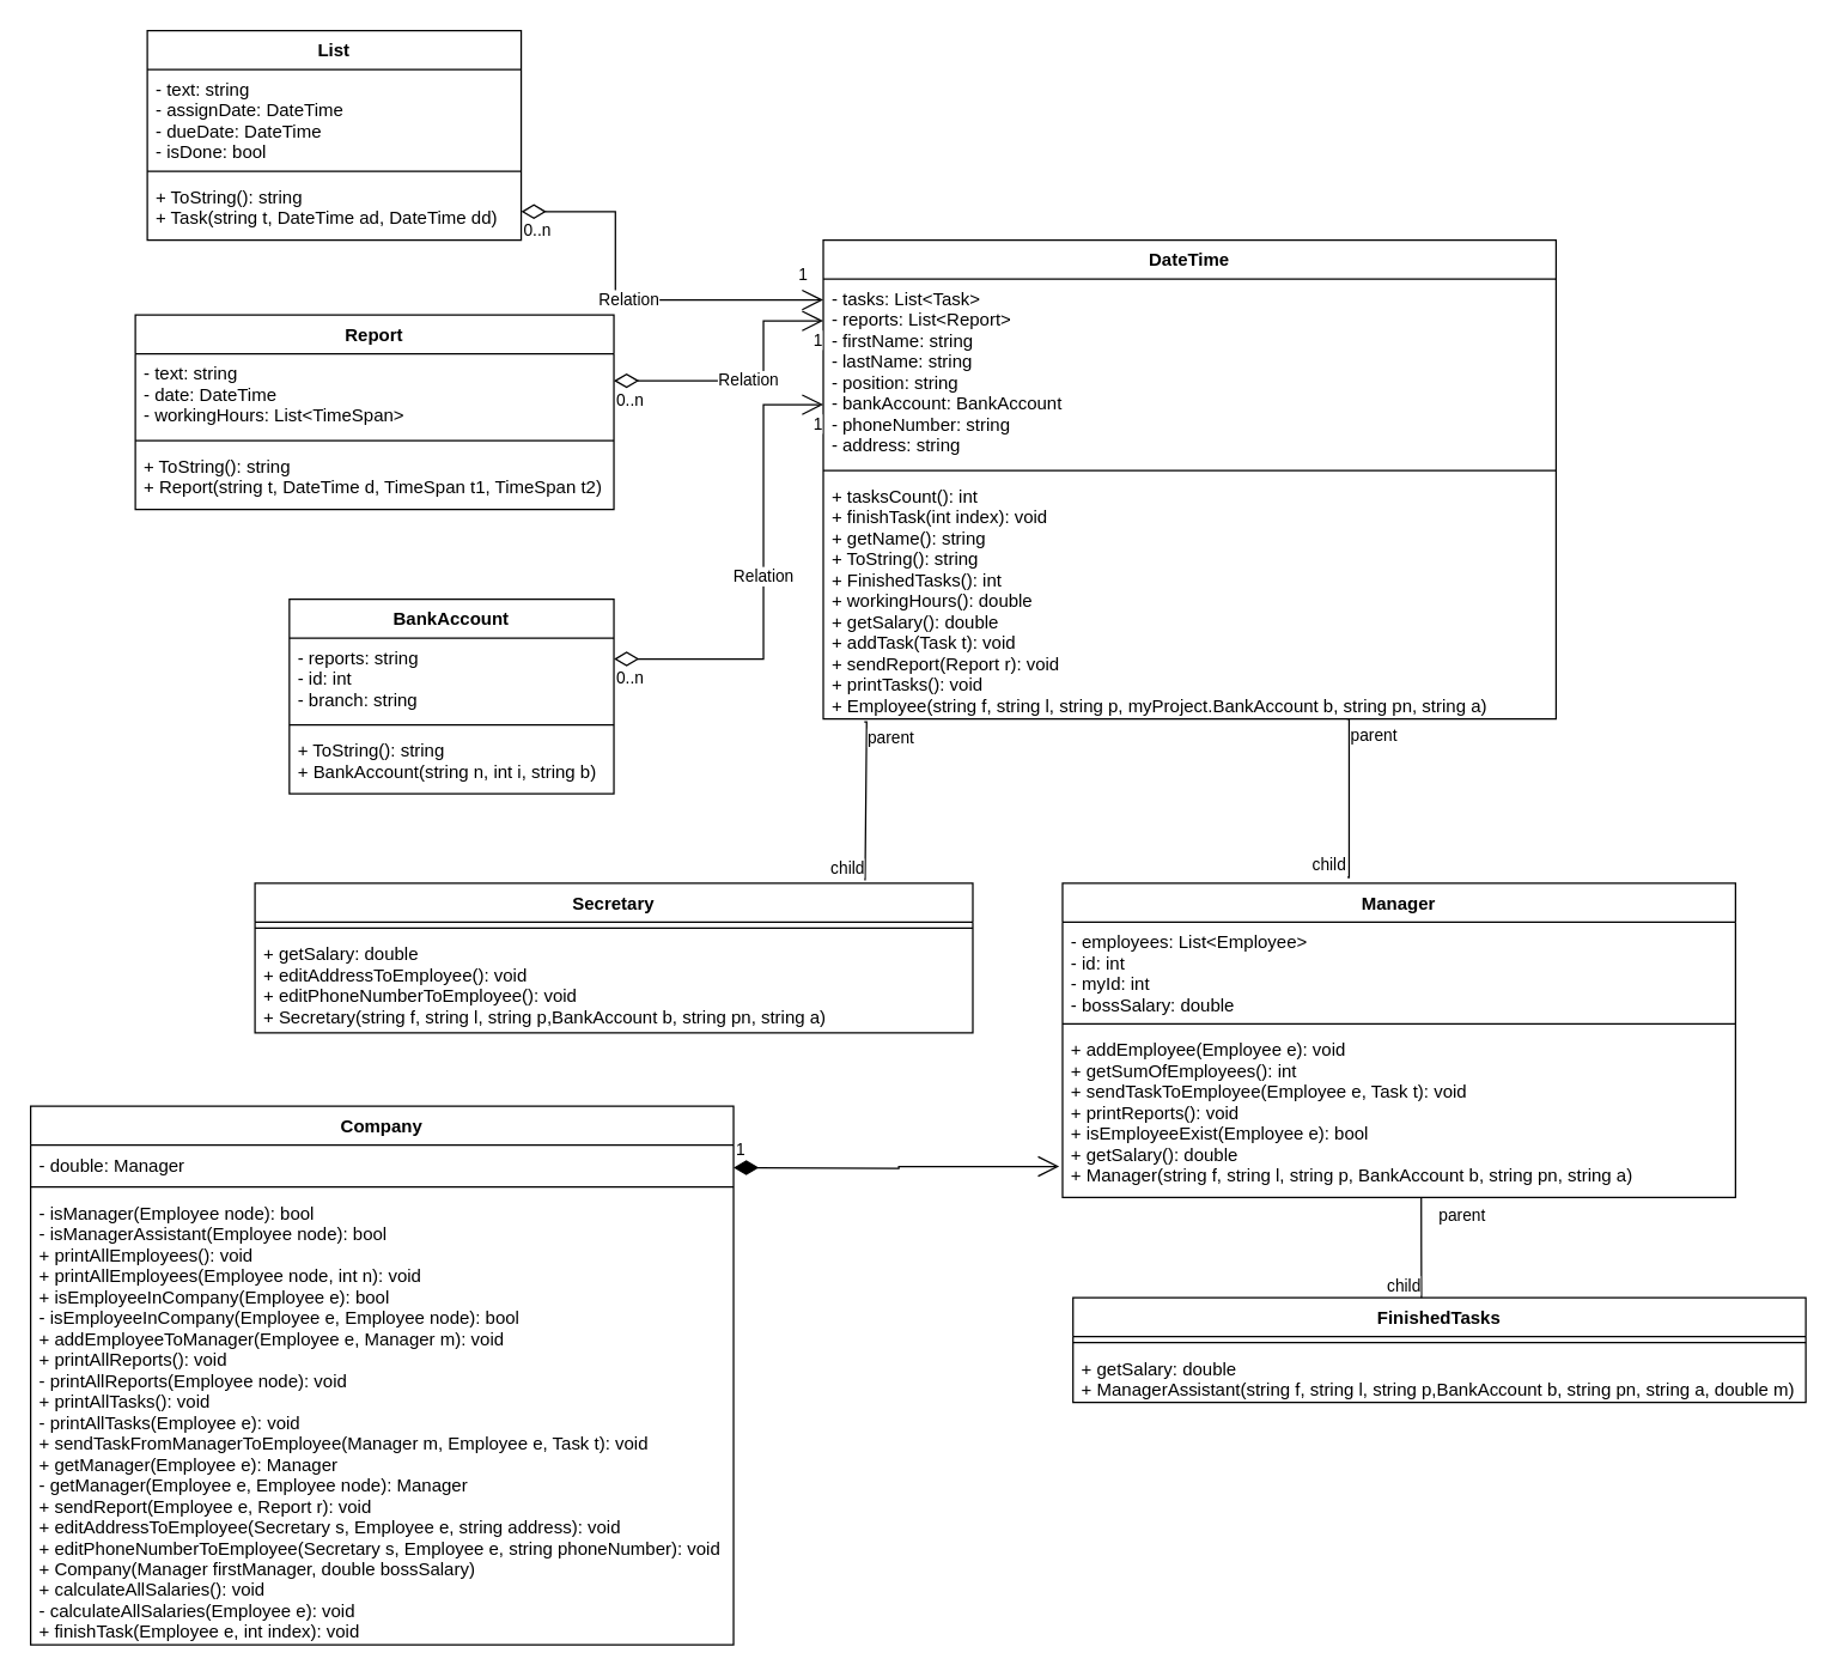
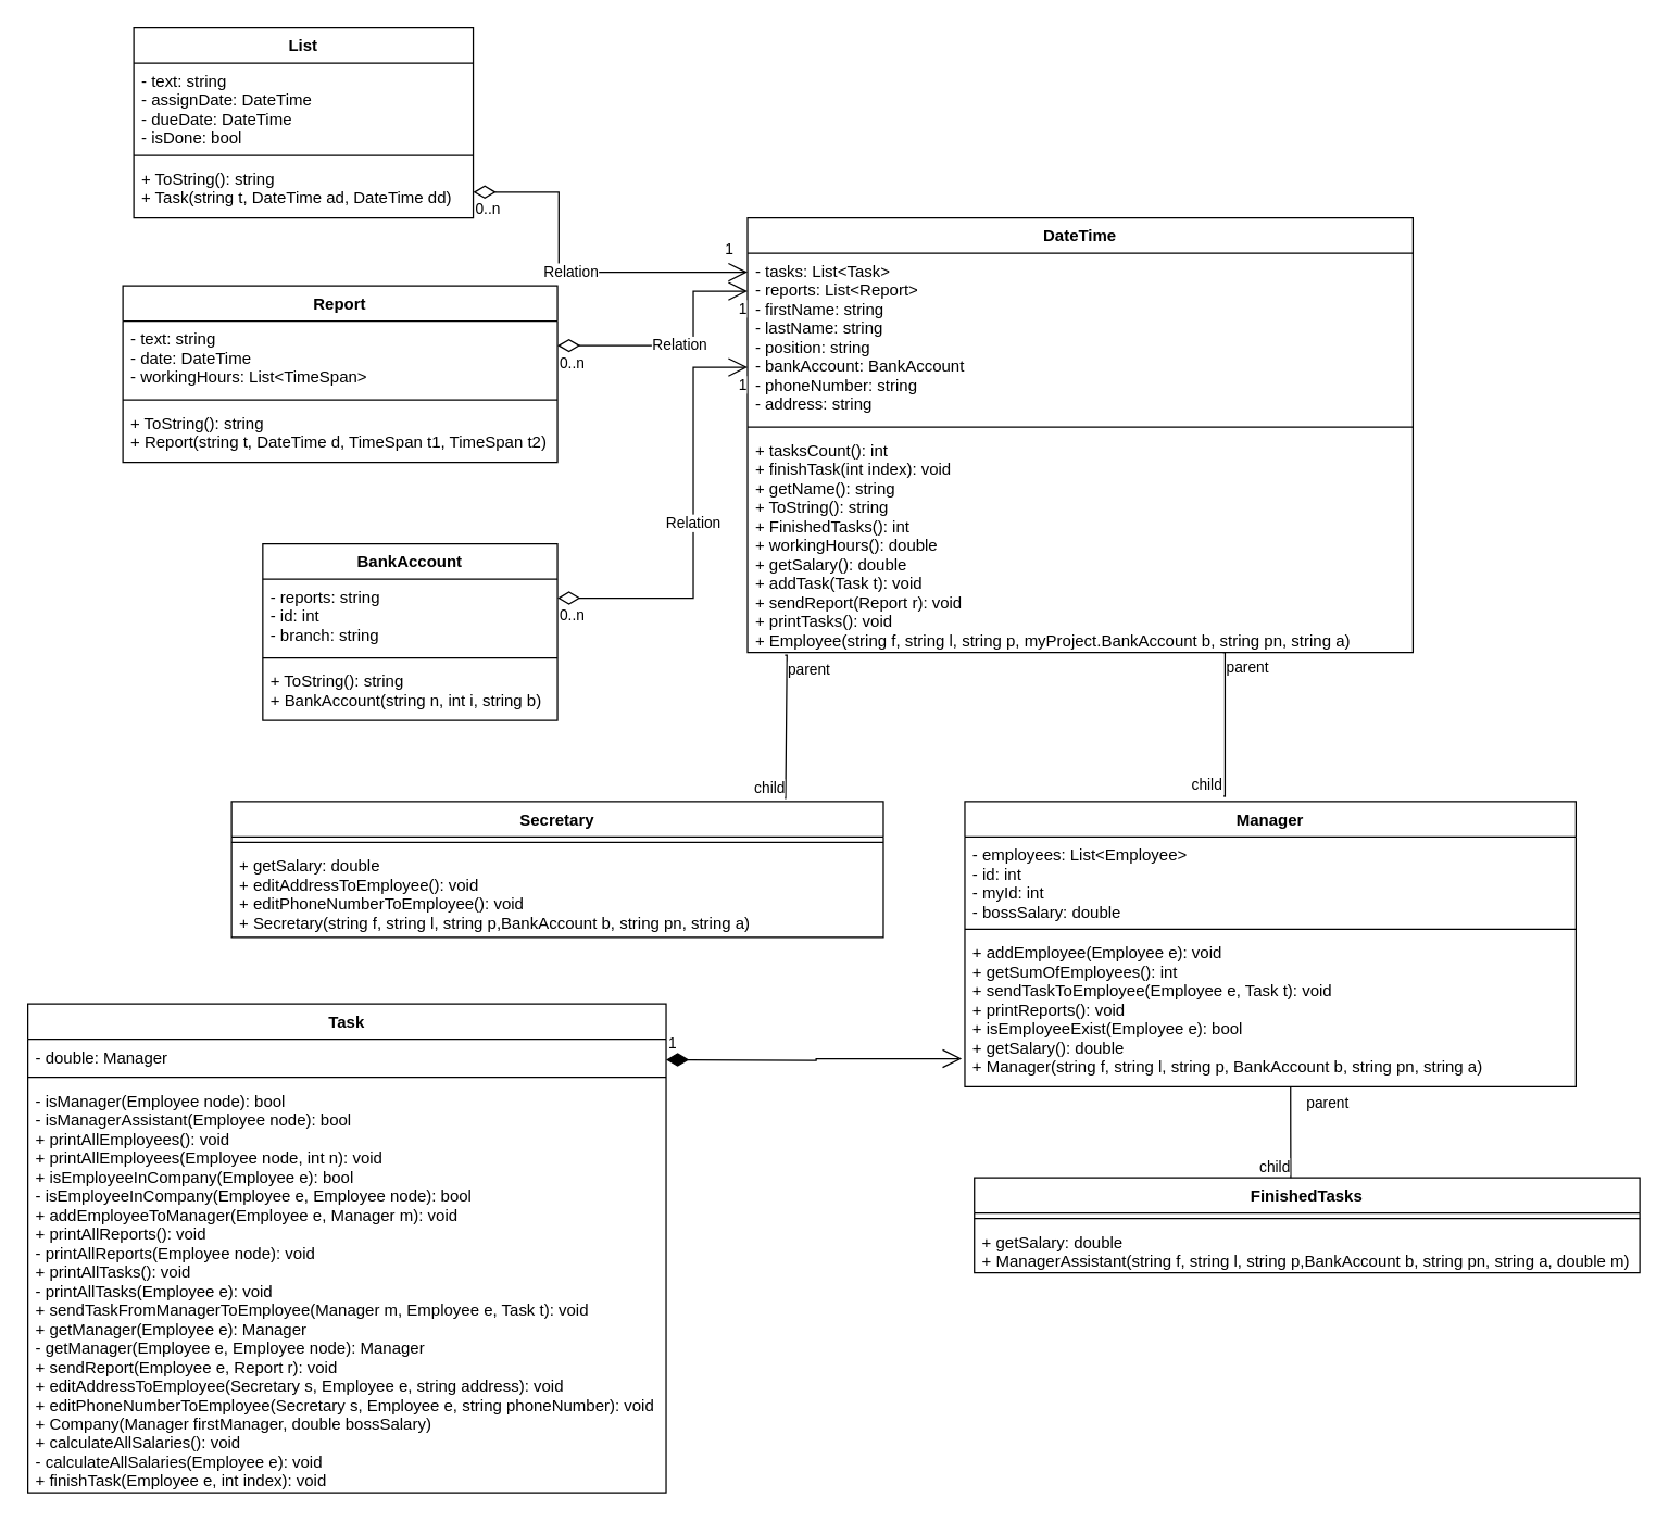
  <mxCell id="0" />
  <mxCell id="1" parent="0" />
  <mxCell id="2" value="Secretary" style="swimlane;fontStyle=1;align=center;verticalAlign=top;childLayout=stackLayout;horizontal=1;startSize=26;horizontalStack=0;resizeParent=1;resizeParentMax=0;resizeLast=0;collapsible=1;marginBottom=0;" vertex="1" parent="1"><mxGeometry x="170" y="590" width="480" height="100" as="geometry"><mxRectangle x="230" y="100" width="100" height="30" as="alternateBounds" /></mxGeometry></mxCell>
  <mxCell id="3" value="" style="line;strokeWidth=1;fillColor=none;align=left;verticalAlign=middle;spacingTop=-1;spacingLeft=3;spacingRight=3;rotatable=0;labelPosition=right;points=[];portConstraint=eastwest;strokeColor=inherit;" vertex="1" parent="2"><mxGeometry y="26" width="480" height="8" as="geometry" /></mxCell>
  <mxCell id="4" value="+ getSalary: double&#10;+ editAddressToEmployee(): void&#10;+ editPhoneNumberToEmployee(): void&#10;+ Secretary(string f, string l, string p,BankAccount b, string pn, string a)" style="text;strokeColor=none;fillColor=none;align=left;verticalAlign=top;spacingLeft=4;spacingRight=4;overflow=hidden;rotatable=0;points=[[0,0.5],[1,0.5]];portConstraint=eastwest;" vertex="1" parent="2"><mxGeometry y="34" width="480" height="66" as="geometry" /></mxCell>
- <mxCell id="5" value="Company" style="swimlane;fontStyle=1;align=center;verticalAlign=top;childLayout=stackLayout;horizontal=1;startSize=26;horizontalStack=0;resizeParent=1;resizeParentMax=0;resizeLast=0;collapsible=1;marginBottom=0;" vertex="1" parent="1"><mxGeometry x="20" y="739" width="470" height="360" as="geometry" /></mxCell>
+ <mxCell id="5" value="Task" style="swimlane;fontStyle=1;align=center;verticalAlign=top;childLayout=stackLayout;horizontal=1;startSize=26;horizontalStack=0;resizeParent=1;resizeParentMax=0;resizeLast=0;collapsible=1;marginBottom=0;" vertex="1" parent="1"><mxGeometry x="20" y="739" width="470" height="360" as="geometry" /></mxCell>
  <mxCell id="6" value="- double: Manager" style="text;strokeColor=none;fillColor=none;align=left;verticalAlign=top;spacingLeft=4;spacingRight=4;overflow=hidden;rotatable=0;points=[[0,0.5],[1,0.5]];portConstraint=eastwest;" vertex="1" parent="5"><mxGeometry y="26" width="470" height="24" as="geometry" /></mxCell>
  <mxCell id="7" value="" style="line;strokeWidth=1;fillColor=none;align=left;verticalAlign=middle;spacingTop=-1;spacingLeft=3;spacingRight=3;rotatable=0;labelPosition=right;points=[];portConstraint=eastwest;strokeColor=inherit;" vertex="1" parent="5"><mxGeometry y="50" width="470" height="8" as="geometry" /></mxCell>
  <mxCell id="8" value="- isManager(Employee node): bool&#10;- isManagerAssistant(Employee node): bool&#10;+ printAllEmployees(): void&#10;+ printAllEmployees(Employee node, int n): void&#10;+ isEmployeeInCompany(Employee e): bool&#10;- isEmployeeInCompany(Employee e, Employee node): bool&#10;+ addEmployeeToManager(Employee e, Manager m): void&#10;+ printAllReports(): void&#10;- printAllReports(Employee node): void&#10;+ printAllTasks(): void&#10;- printAllTasks(Employee e): void&#10;+ sendTaskFromManagerToEmployee(Manager m, Employee e, Task t): void&#10;+ getManager(Employee e): Manager&#10;- getManager(Employee e, Employee node): Manager&#10;+ sendReport(Employee e, Report r): void&#10;+ editAddressToEmployee(Secretary s, Employee e, string address): void&#10;+ editPhoneNumberToEmployee(Secretary s, Employee e, string phoneNumber): void&#10;+ Company(Manager firstManager, double bossSalary)&#10;+ calculateAllSalaries(): void&#10;- calculateAllSalaries(Employee e): void&#10;+ finishTask(Employee e, int index): void" style="text;strokeColor=none;fillColor=none;align=left;verticalAlign=top;spacingLeft=4;spacingRight=4;overflow=hidden;rotatable=0;points=[[0,0.5],[1,0.5]];portConstraint=eastwest;" vertex="1" parent="5"><mxGeometry y="58" width="470" height="302" as="geometry" /></mxCell>
  <mxCell id="9" value="FinishedTasks" style="swimlane;fontStyle=1;align=center;verticalAlign=top;childLayout=stackLayout;horizontal=1;startSize=26;horizontalStack=0;resizeParent=1;resizeParentMax=0;resizeLast=0;collapsible=1;marginBottom=0;" vertex="1" parent="1"><mxGeometry x="717" y="867" width="490" height="70" as="geometry"><mxRectangle x="230" y="100" width="100" height="30" as="alternateBounds" /></mxGeometry></mxCell>
  <mxCell id="10" value="" style="line;strokeWidth=1;fillColor=none;align=left;verticalAlign=middle;spacingTop=-1;spacingLeft=3;spacingRight=3;rotatable=0;labelPosition=right;points=[];portConstraint=eastwest;strokeColor=inherit;" vertex="1" parent="9"><mxGeometry y="26" width="490" height="8" as="geometry" /></mxCell>
  <mxCell id="11" value="+ getSalary: double&#10;+ ManagerAssistant(string f, string l, string p,BankAccount b, string pn, string a, double m)" style="text;strokeColor=none;fillColor=none;align=left;verticalAlign=top;spacingLeft=4;spacingRight=4;overflow=hidden;rotatable=0;points=[[0,0.5],[1,0.5]];portConstraint=eastwest;" vertex="1" parent="9"><mxGeometry y="34" width="490" height="36" as="geometry" /></mxCell>
  <mxCell id="12" value="Manager" style="swimlane;fontStyle=1;align=center;verticalAlign=top;childLayout=stackLayout;horizontal=1;startSize=26;horizontalStack=0;resizeParent=1;resizeParentMax=0;resizeLast=0;collapsible=1;marginBottom=0;" vertex="1" parent="1"><mxGeometry x="710" y="590" width="450" height="210" as="geometry" /></mxCell>
  <mxCell id="13" value="- employees: List&lt;Employee&gt;&#10;- id: int&#10;- myId: int&#10;- bossSalary: double" style="text;strokeColor=none;fillColor=none;align=left;verticalAlign=top;spacingLeft=4;spacingRight=4;overflow=hidden;rotatable=0;points=[[0,0.5],[1,0.5]];portConstraint=eastwest;" vertex="1" parent="12"><mxGeometry y="26" width="450" height="64" as="geometry" /></mxCell>
  <mxCell id="14" value="" style="line;strokeWidth=1;fillColor=none;align=left;verticalAlign=middle;spacingTop=-1;spacingLeft=3;spacingRight=3;rotatable=0;labelPosition=right;points=[];portConstraint=eastwest;strokeColor=inherit;" vertex="1" parent="12"><mxGeometry y="90" width="450" height="8" as="geometry" /></mxCell>
  <mxCell id="15" value="+ addEmployee(Employee e): void&#10;+ getSumOfEmployees(): int&#10;+ sendTaskToEmployee(Employee e, Task t): void&#10;+ printReports(): void&#10;+ isEmployeeExist(Employee e): bool&#10;+ getSalary(): double&#10;+ Manager(string f, string l, string p, BankAccount b, string pn, string a)" style="text;strokeColor=none;fillColor=none;align=left;verticalAlign=top;spacingLeft=4;spacingRight=4;overflow=hidden;rotatable=0;points=[[0,0.5],[1,0.5]];portConstraint=eastwest;" vertex="1" parent="12"><mxGeometry y="98" width="450" height="112" as="geometry" /></mxCell>
  <mxCell id="16" value="BankAccount" style="swimlane;fontStyle=1;align=center;verticalAlign=top;childLayout=stackLayout;horizontal=1;startSize=26;horizontalStack=0;resizeParent=1;resizeParentMax=0;resizeLast=0;collapsible=1;marginBottom=0;" vertex="1" parent="1"><mxGeometry x="193" y="400" width="217" height="130" as="geometry" /></mxCell>
  <mxCell id="17" value="- reports: string&#10;- id: int&#10;- branch: string" style="text;strokeColor=none;fillColor=none;align=left;verticalAlign=top;spacingLeft=4;spacingRight=4;overflow=hidden;rotatable=0;points=[[0,0.5],[1,0.5]];portConstraint=eastwest;" vertex="1" parent="16"><mxGeometry y="26" width="217" height="54" as="geometry" /></mxCell>
  <mxCell id="18" value="" style="line;strokeWidth=1;fillColor=none;align=left;verticalAlign=middle;spacingTop=-1;spacingLeft=3;spacingRight=3;rotatable=0;labelPosition=right;points=[];portConstraint=eastwest;strokeColor=inherit;" vertex="1" parent="16"><mxGeometry y="80" width="217" height="8" as="geometry" /></mxCell>
  <mxCell id="19" value="+ ToString(): string&#10;+ BankAccount(string n, int i, string b)" style="text;strokeColor=none;fillColor=none;align=left;verticalAlign=top;spacingLeft=4;spacingRight=4;overflow=hidden;rotatable=0;points=[[0,0.5],[1,0.5]];portConstraint=eastwest;" vertex="1" parent="16"><mxGeometry y="88" width="217" height="42" as="geometry" /></mxCell>
  <mxCell id="20" value="Report" style="swimlane;fontStyle=1;align=center;verticalAlign=top;childLayout=stackLayout;horizontal=1;startSize=26;horizontalStack=0;resizeParent=1;resizeParentMax=0;resizeLast=0;collapsible=1;marginBottom=0;" vertex="1" parent="1"><mxGeometry x="90" y="210" width="320" height="130" as="geometry" /></mxCell>
  <mxCell id="21" value="- text: string&#10;- date: DateTime&#10;- workingHours: List&lt;TimeSpan&gt;" style="text;strokeColor=none;fillColor=none;align=left;verticalAlign=top;spacingLeft=4;spacingRight=4;overflow=hidden;rotatable=0;points=[[0,0.5],[1,0.5]];portConstraint=eastwest;" vertex="1" parent="20"><mxGeometry y="26" width="320" height="54" as="geometry" /></mxCell>
  <mxCell id="22" value="" style="line;strokeWidth=1;fillColor=none;align=left;verticalAlign=middle;spacingTop=-1;spacingLeft=3;spacingRight=3;rotatable=0;labelPosition=right;points=[];portConstraint=eastwest;strokeColor=inherit;" vertex="1" parent="20"><mxGeometry y="80" width="320" height="8" as="geometry" /></mxCell>
  <mxCell id="23" value="+ ToString(): string&#10;+ Report(string t, DateTime d, TimeSpan t1, TimeSpan t2)" style="text;strokeColor=none;fillColor=none;align=left;verticalAlign=top;spacingLeft=4;spacingRight=4;overflow=hidden;rotatable=0;points=[[0,0.5],[1,0.5]];portConstraint=eastwest;" vertex="1" parent="20"><mxGeometry y="88" width="320" height="42" as="geometry" /></mxCell>
  <mxCell id="24" value="List" style="swimlane;fontStyle=1;align=center;verticalAlign=top;childLayout=stackLayout;horizontal=1;startSize=26;horizontalStack=0;resizeParent=1;resizeParentMax=0;resizeLast=0;collapsible=1;marginBottom=0;" vertex="1" parent="1"><mxGeometry x="98" y="20" width="250" height="140" as="geometry" /></mxCell>
  <mxCell id="25" value="- text: string&#10;- assignDate: DateTime&#10;- dueDate: DateTime&#10;- isDone: bool" style="text;strokeColor=none;fillColor=none;align=left;verticalAlign=top;spacingLeft=4;spacingRight=4;overflow=hidden;rotatable=0;points=[[0,0.5],[1,0.5]];portConstraint=eastwest;" vertex="1" parent="24"><mxGeometry y="26" width="250" height="64" as="geometry" /></mxCell>
  <mxCell id="26" value="" style="line;strokeWidth=1;fillColor=none;align=left;verticalAlign=middle;spacingTop=-1;spacingLeft=3;spacingRight=3;rotatable=0;labelPosition=right;points=[];portConstraint=eastwest;strokeColor=inherit;" vertex="1" parent="24"><mxGeometry y="90" width="250" height="8" as="geometry" /></mxCell>
  <mxCell id="27" value="+ ToString(): string&#10;+ Task(string t, DateTime ad, DateTime dd)" style="text;strokeColor=none;fillColor=none;align=left;verticalAlign=top;spacingLeft=4;spacingRight=4;overflow=hidden;rotatable=0;points=[[0,0.5],[1,0.5]];portConstraint=eastwest;" vertex="1" parent="24"><mxGeometry y="98" width="250" height="42" as="geometry" /></mxCell>
  <mxCell id="28" value="DateTime" style="swimlane;fontStyle=1;align=center;verticalAlign=top;childLayout=stackLayout;horizontal=1;startSize=26;horizontalStack=0;resizeParent=1;resizeParentMax=0;resizeLast=0;collapsible=1;marginBottom=0;" vertex="1" parent="1"><mxGeometry x="550" y="160" width="490" height="320" as="geometry" /></mxCell>
  <mxCell id="29" value="- tasks: List&lt;Task&gt;&#10;- reports: List&lt;Report&gt;&#10;- firstName: string&#10;- lastName: string&#10;- position: string&#10;- bankAccount: BankAccount&#10;- phoneNumber: string&#10;- address: string" style="text;strokeColor=none;fillColor=none;align=left;verticalAlign=top;spacingLeft=4;spacingRight=4;overflow=hidden;rotatable=0;points=[[0,0.5],[1,0.5]];portConstraint=eastwest;" vertex="1" parent="28"><mxGeometry y="26" width="490" height="124" as="geometry" /></mxCell>
  <mxCell id="30" value="" style="line;strokeWidth=1;fillColor=none;align=left;verticalAlign=middle;spacingTop=-1;spacingLeft=3;spacingRight=3;rotatable=0;labelPosition=right;points=[];portConstraint=eastwest;strokeColor=inherit;" vertex="1" parent="28"><mxGeometry y="150" width="490" height="8" as="geometry" /></mxCell>
  <mxCell id="31" value="+ tasksCount(): int&#10;+ finishTask(int index): void&#10;+ getName(): string&#10;+ ToString(): string&#10;+ FinishedTasks(): int&#10;+ workingHours(): double&#10;+ getSalary(): double&#10;+ addTask(Task t): void&#10;+ sendReport(Report r): void&#10;+ printTasks(): void&#10;+ Employee(string f, string l, string p, myProject.BankAccount b, string pn, string a)" style="text;strokeColor=none;fillColor=none;align=left;verticalAlign=top;spacingLeft=4;spacingRight=4;overflow=hidden;rotatable=0;points=[[0,0.5],[1,0.5]];portConstraint=eastwest;" vertex="1" parent="28"><mxGeometry y="158" width="490" height="162" as="geometry" /></mxCell>
  <mxCell id="32" value="Relation" style="endArrow=open;html=1;endSize=12;startArrow=diamondThin;startSize=14;startFill=0;edgeStyle=orthogonalEdgeStyle;rounded=0;" edge="1" parent="1" source="27"><mxGeometry relative="1" as="geometry"><mxPoint x="369.5" y="129.844" as="sourcePoint" /><mxPoint x="550" y="200" as="targetPoint" /><Array as="points"><mxPoint x="411" y="141" /><mxPoint x="411" y="200" /></Array></mxGeometry></mxCell>
  <mxCell id="33" value="0..n" style="edgeLabel;resizable=0;html=1;align=left;verticalAlign=top;" connectable="0" vertex="1" parent="32"><mxGeometry x="-1" relative="1" as="geometry" /></mxCell>
  <mxCell id="34" value="1" style="edgeLabel;resizable=0;html=1;align=right;verticalAlign=top;" connectable="0" vertex="1" parent="32"><mxGeometry x="1" relative="1" as="geometry"><mxPoint x="-10" y="-30" as="offset" /></mxGeometry></mxCell>
  <mxCell id="35" value="Relation" style="endArrow=open;html=1;endSize=12;startArrow=diamondThin;startSize=14;startFill=0;edgeStyle=orthogonalEdgeStyle;rounded=0;" edge="1" parent="1"><mxGeometry relative="1" as="geometry"><mxPoint x="410" y="254.048" as="sourcePoint" /><mxPoint x="550" y="214" as="targetPoint" /><Array as="points"><mxPoint x="510" y="254" /><mxPoint x="510" y="214" /></Array></mxGeometry></mxCell>
  <mxCell id="36" value="0..n" style="edgeLabel;resizable=0;html=1;align=left;verticalAlign=top;" connectable="0" vertex="1" parent="35"><mxGeometry x="-1" relative="1" as="geometry" /></mxCell>
  <mxCell id="37" value="1" style="edgeLabel;resizable=0;html=1;align=right;verticalAlign=top;" connectable="0" vertex="1" parent="35"><mxGeometry x="1" relative="1" as="geometry" /></mxCell>
  <mxCell id="38" value="Relation" style="endArrow=open;html=1;endSize=12;startArrow=diamondThin;startSize=14;startFill=0;edgeStyle=orthogonalEdgeStyle;rounded=0;" edge="1" parent="1" target="29"><mxGeometry relative="1" as="geometry"><mxPoint x="410" y="440.048" as="sourcePoint" /><mxPoint x="550" y="400" as="targetPoint" /><Array as="points"><mxPoint x="510" y="440" /><mxPoint x="510" y="270" /></Array></mxGeometry></mxCell>
  <mxCell id="39" value="0..n" style="edgeLabel;resizable=0;html=1;align=left;verticalAlign=top;" connectable="0" vertex="1" parent="38"><mxGeometry x="-1" relative="1" as="geometry" /></mxCell>
  <mxCell id="40" value="1" style="edgeLabel;resizable=0;html=1;align=right;verticalAlign=top;" connectable="0" vertex="1" parent="38"><mxGeometry x="1" relative="1" as="geometry" /></mxCell>
  <mxCell id="41" value="" style="endArrow=none;html=1;edgeStyle=orthogonalEdgeStyle;rounded=0;entryX=0.852;entryY=-0.016;entryDx=0;entryDy=0;entryPerimeter=0;exitX=0.056;exitY=1.025;exitDx=0;exitDy=0;exitPerimeter=0;" edge="1" parent="1"><mxGeometry relative="1" as="geometry"><mxPoint x="577.44" y="482.05" as="sourcePoint" /><mxPoint x="577.96" y="588" as="targetPoint" /><Array as="points"><mxPoint x="579" y="482" /><mxPoint x="579" y="588" /></Array></mxGeometry></mxCell>
  <mxCell id="42" value="parent" style="edgeLabel;resizable=0;html=1;align=left;verticalAlign=bottom;" connectable="0" vertex="1" parent="41"><mxGeometry x="-1" relative="1" as="geometry"><mxPoint x="1" y="19" as="offset" /></mxGeometry></mxCell>
  <mxCell id="43" value="child" style="edgeLabel;resizable=0;html=1;align=right;verticalAlign=bottom;" connectable="0" vertex="1" parent="41"><mxGeometry x="1" relative="1" as="geometry" /></mxCell>
  <mxCell id="44" value="" style="endArrow=none;html=1;edgeStyle=orthogonalEdgeStyle;rounded=0;entryX=0.852;entryY=-0.016;entryDx=0;entryDy=0;entryPerimeter=0;exitX=0.056;exitY=1.025;exitDx=0;exitDy=0;exitPerimeter=0;" edge="1" parent="1"><mxGeometry relative="1" as="geometry"><mxPoint x="900" y="480" as="sourcePoint" /><mxPoint x="900.52" y="585.95" as="targetPoint" /><Array as="points"><mxPoint x="901.56" y="479.95" /><mxPoint x="901.56" y="585.95" /></Array></mxGeometry></mxCell>
  <mxCell id="45" value="parent" style="edgeLabel;resizable=0;html=1;align=left;verticalAlign=bottom;" connectable="0" vertex="1" parent="44"><mxGeometry x="-1" relative="1" as="geometry"><mxPoint x="1" y="19" as="offset" /></mxGeometry></mxCell>
  <mxCell id="46" value="child" style="edgeLabel;resizable=0;html=1;align=right;verticalAlign=bottom;" connectable="0" vertex="1" parent="44"><mxGeometry x="1" relative="1" as="geometry" /></mxCell>
  <mxCell id="47" value="" style="endArrow=none;html=1;edgeStyle=orthogonalEdgeStyle;rounded=0;exitX=0.533;exitY=1;exitDx=0;exitDy=0;exitPerimeter=0;" edge="1" parent="1" source="15"><mxGeometry relative="1" as="geometry"><mxPoint x="950" y="810" as="sourcePoint" /><mxPoint x="950" y="867" as="targetPoint" /></mxGeometry></mxCell>
  <mxCell id="48" value="parent" style="edgeLabel;resizable=0;html=1;align=left;verticalAlign=bottom;" connectable="0" vertex="1" parent="47"><mxGeometry x="-1" relative="1" as="geometry"><mxPoint x="10" y="20" as="offset" /></mxGeometry></mxCell>
  <mxCell id="49" value="child" style="edgeLabel;resizable=0;html=1;align=right;verticalAlign=bottom;" connectable="0" vertex="1" parent="47"><mxGeometry x="1" relative="1" as="geometry" /></mxCell>
  <mxCell id="50" value="1" style="endArrow=open;html=1;endSize=12;startArrow=diamondThin;startSize=14;startFill=1;edgeStyle=orthogonalEdgeStyle;align=left;verticalAlign=bottom;rounded=0;entryX=-0.005;entryY=0.815;entryDx=0;entryDy=0;entryPerimeter=0;" edge="1" parent="1" target="15"><mxGeometry x="-1" y="3" relative="1" as="geometry"><mxPoint x="490" y="780" as="sourcePoint" /><mxPoint x="650" y="780" as="targetPoint" /></mxGeometry></mxCell>
